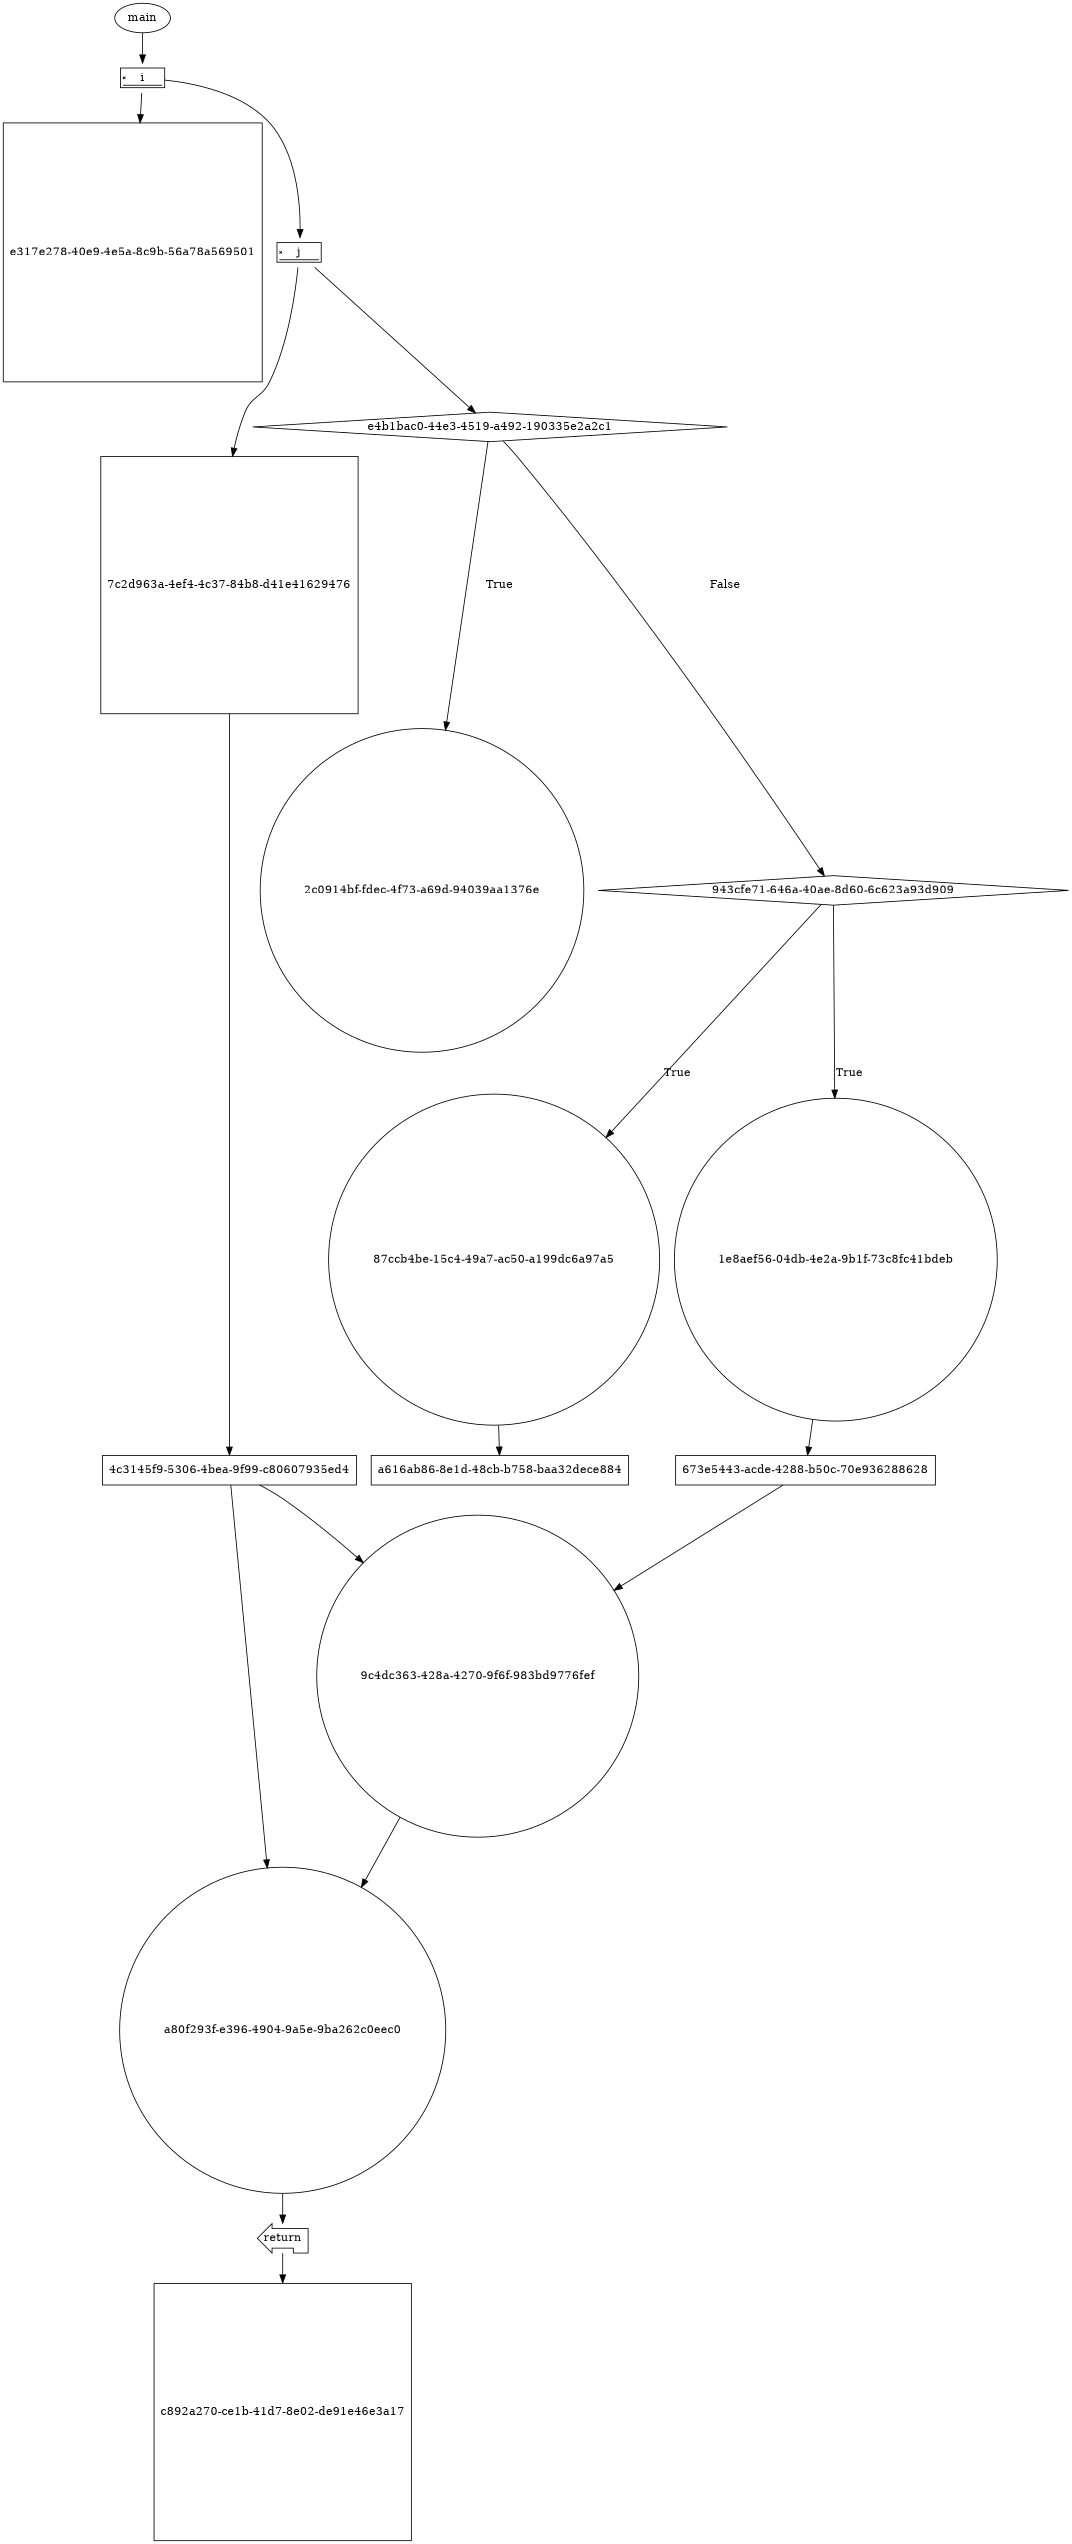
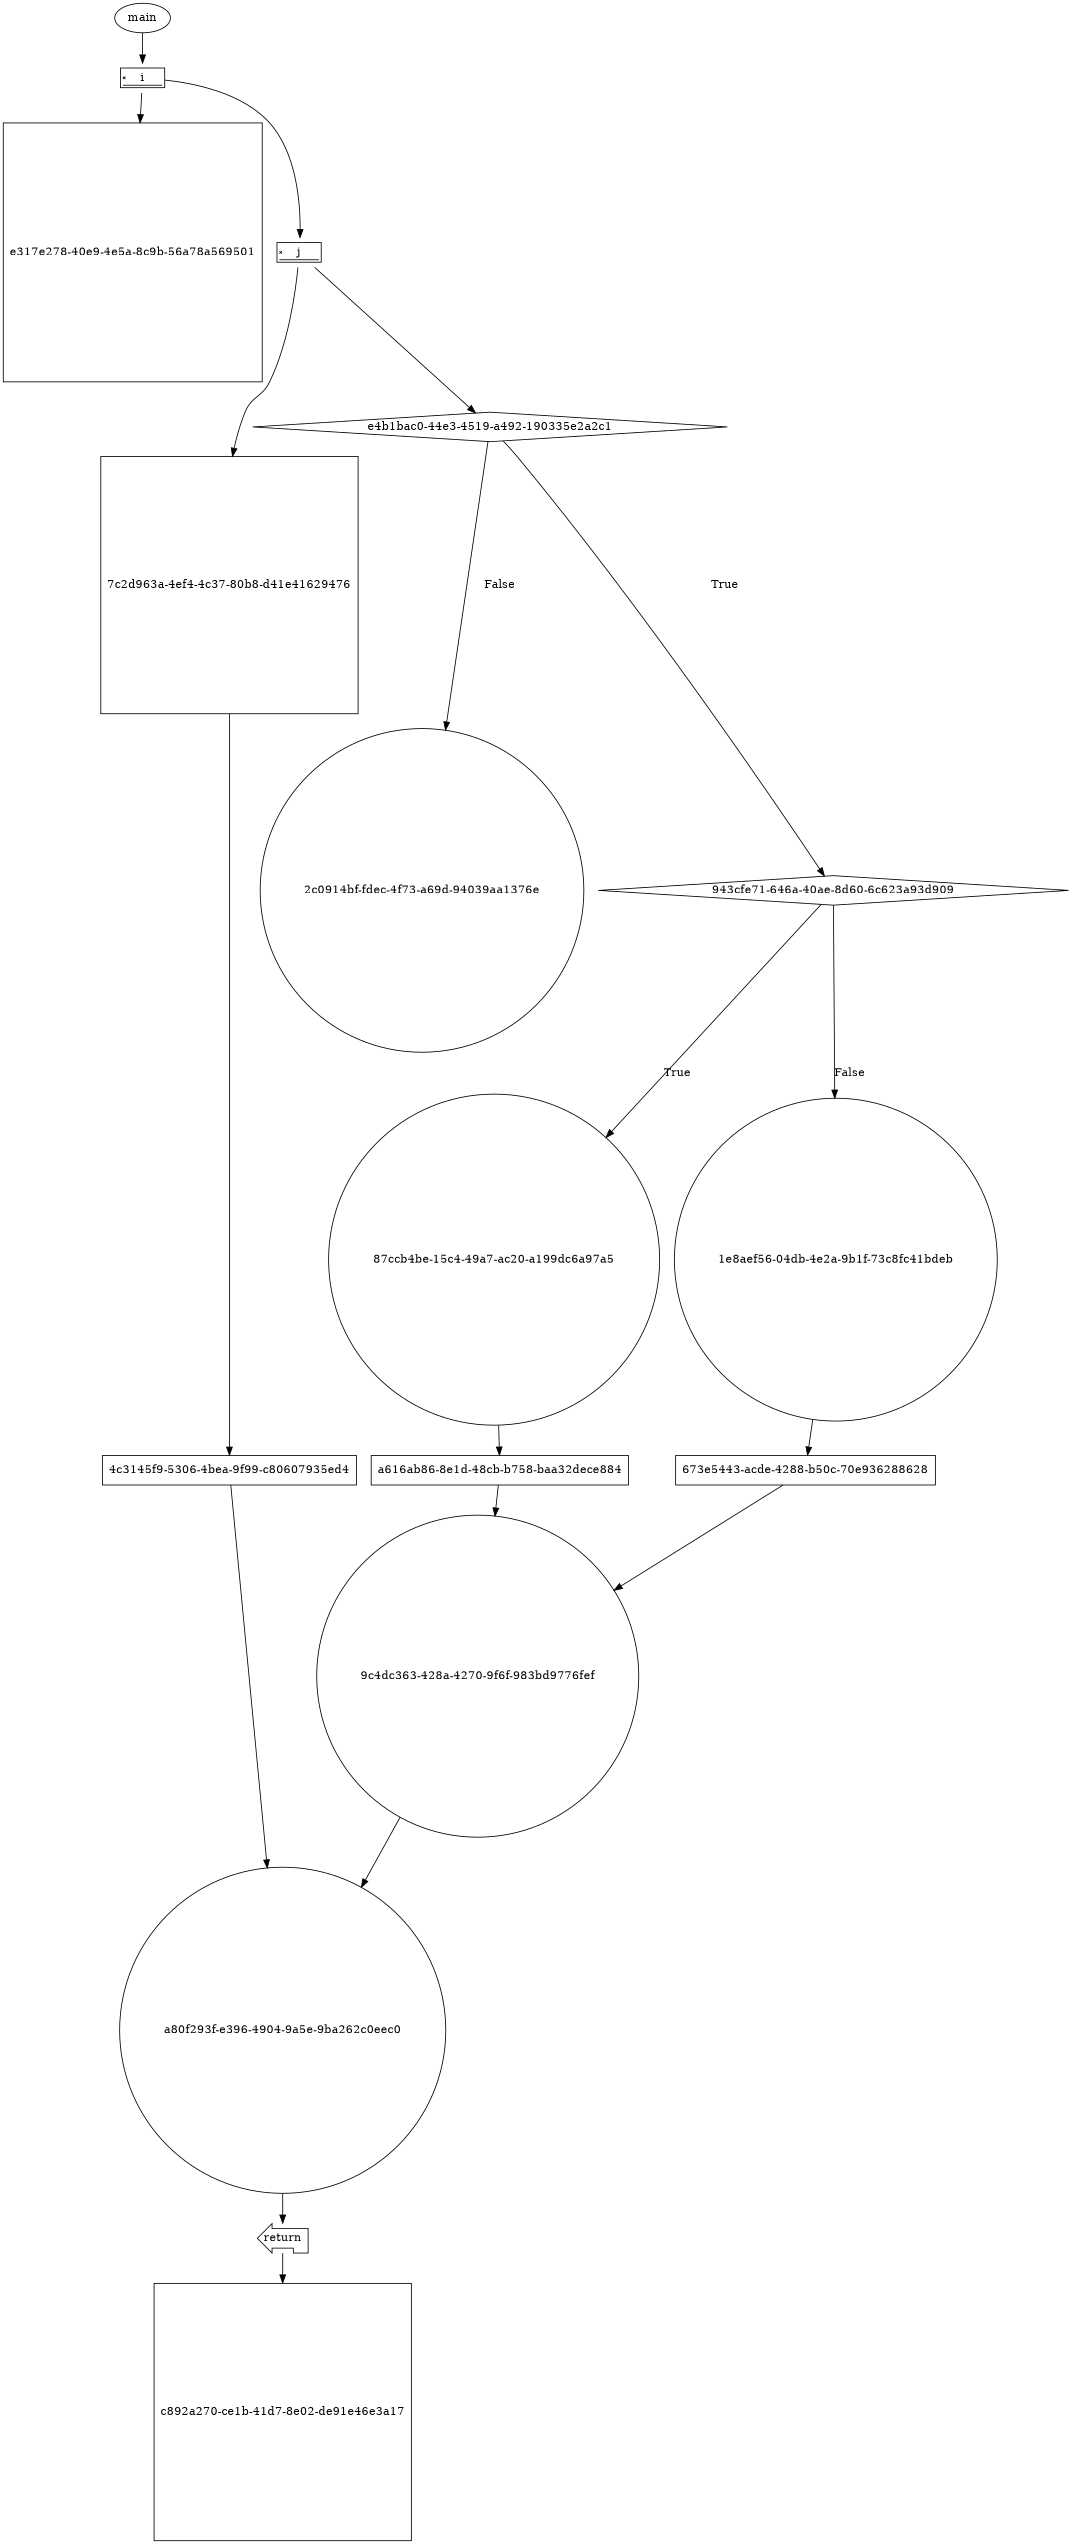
  digraph {
    node [shape=circle]
    n1 [height=0.5 label=main shape=ellipse width=0.82932]
    n2 [height=0.5 label=i shape=signature width=0.75]
    "e317e278-40e9-4e5a-8c9b-56a78a569501" [height=0.5 shape=square width=0.5]
    n4 [height=0.5 label=j shape=signature width=0.75]
-   "7c2d963a-4ef4-4c37-80b8-d41e41629476" [height=0.5 shape=square width=0.5 label="7c2d963a-4ef4-4c37-84b8-d41e41629476"]
+   "7c2d963a-4ef4-4c37-80b8-d41e41629476" [height=0.5 shape=square width=0.5]
    "e4b1bac0-44e3-4519-a492-190335e2a2c1" [height=0.5 shape=diamond width=0.75]
    "4c3145f9-5306-4bea-9f99-c80607935ed4" [height=0.5 shape=rect width=0.75]
    "2c0914bf-fdec-4f73-a69d-94039aa1376e" [height=0.5 width=0.5]
    n9 [height=0.5 label="943cfe71-646a-40ae-8d60-6c623a93d909" shape=diamond width=0.75]
-   "87ccb4be-15c4-49a7-ac50-a199dc6a97a5" [height=0.5 width=0.5]
+   "87ccb4be-15c4-49a7-ac50-a199dc6a97a5" [height=0.5 width=0.5 label="87ccb4be-15c4-49a7-ac20-a199dc6a97a5"]
    "1e8aef56-04db-4e2a-9b1f-73c8fc41bdeb" [height=0.5 width=0.5]
    "a80f293f-e396-4904-9a5e-9ba262c0eec0" [height=0.5 width=0.5]
    "a616ab86-8e1d-48cb-b758-baa32dece884" [height=0.5 shape=rect width=0.75]
    "673e5443-acde-4288-b50c-70e936288628" [height=0.5 shape=rect width=0.75]
    n15 [height=0.5 label=return shape=lpromoter width=0.75]
    "c892a270-ce1b-41d7-8e02-de91e46e3a17" [height=0.5 shape=square width=0.5]
    "9c4dc363-428a-4270-9f6f-983bd9776fef" [height=0.5 width=0.5]
    n1 -> n2
    n2 -> "e317e278-40e9-4e5a-8c9b-56a78a569501"
    n2 -> n4
    n4 -> "7c2d963a-4ef4-4c37-80b8-d41e41629476"
    n4 -> "e4b1bac0-44e3-4519-a492-190335e2a2c1"
    "7c2d963a-4ef4-4c37-80b8-d41e41629476" -> "4c3145f9-5306-4bea-9f99-c80607935ed4"
-   "e4b1bac0-44e3-4519-a492-190335e2a2c1" -> "2c0914bf-fdec-4f73-a69d-94039aa1376e" [label=True]
-   "e4b1bac0-44e3-4519-a492-190335e2a2c1" -> n9 [label=False]
+   "e4b1bac0-44e3-4519-a492-190335e2a2c1" -> "2c0914bf-fdec-4f73-a69d-94039aa1376e" [label=False]
+   "e4b1bac0-44e3-4519-a492-190335e2a2c1" -> n9 [label=True]
    "4c3145f9-5306-4bea-9f99-c80607935ed4" -> "a80f293f-e396-4904-9a5e-9ba262c0eec0"
    n9 -> "87ccb4be-15c4-49a7-ac50-a199dc6a97a5" [label=True]
-   n9 -> "1e8aef56-04db-4e2a-9b1f-73c8fc41bdeb" [label=True]
+   n9 -> "1e8aef56-04db-4e2a-9b1f-73c8fc41bdeb" [label=False]
    "87ccb4be-15c4-49a7-ac50-a199dc6a97a5" -> "a616ab86-8e1d-48cb-b758-baa32dece884"
    "1e8aef56-04db-4e2a-9b1f-73c8fc41bdeb" -> "673e5443-acde-4288-b50c-70e936288628"
    "a80f293f-e396-4904-9a5e-9ba262c0eec0" -> n15
-   "4c3145f9-5306-4bea-9f99-c80607935ed4" -> "9c4dc363-428a-4270-9f6f-983bd9776fef"
+   "a616ab86-8e1d-48cb-b758-baa32dece884" -> "9c4dc363-428a-4270-9f6f-983bd9776fef"
    "673e5443-acde-4288-b50c-70e936288628" -> "9c4dc363-428a-4270-9f6f-983bd9776fef"
    n15 -> "c892a270-ce1b-41d7-8e02-de91e46e3a17"
    "9c4dc363-428a-4270-9f6f-983bd9776fef" -> "a80f293f-e396-4904-9a5e-9ba262c0eec0"
  }
